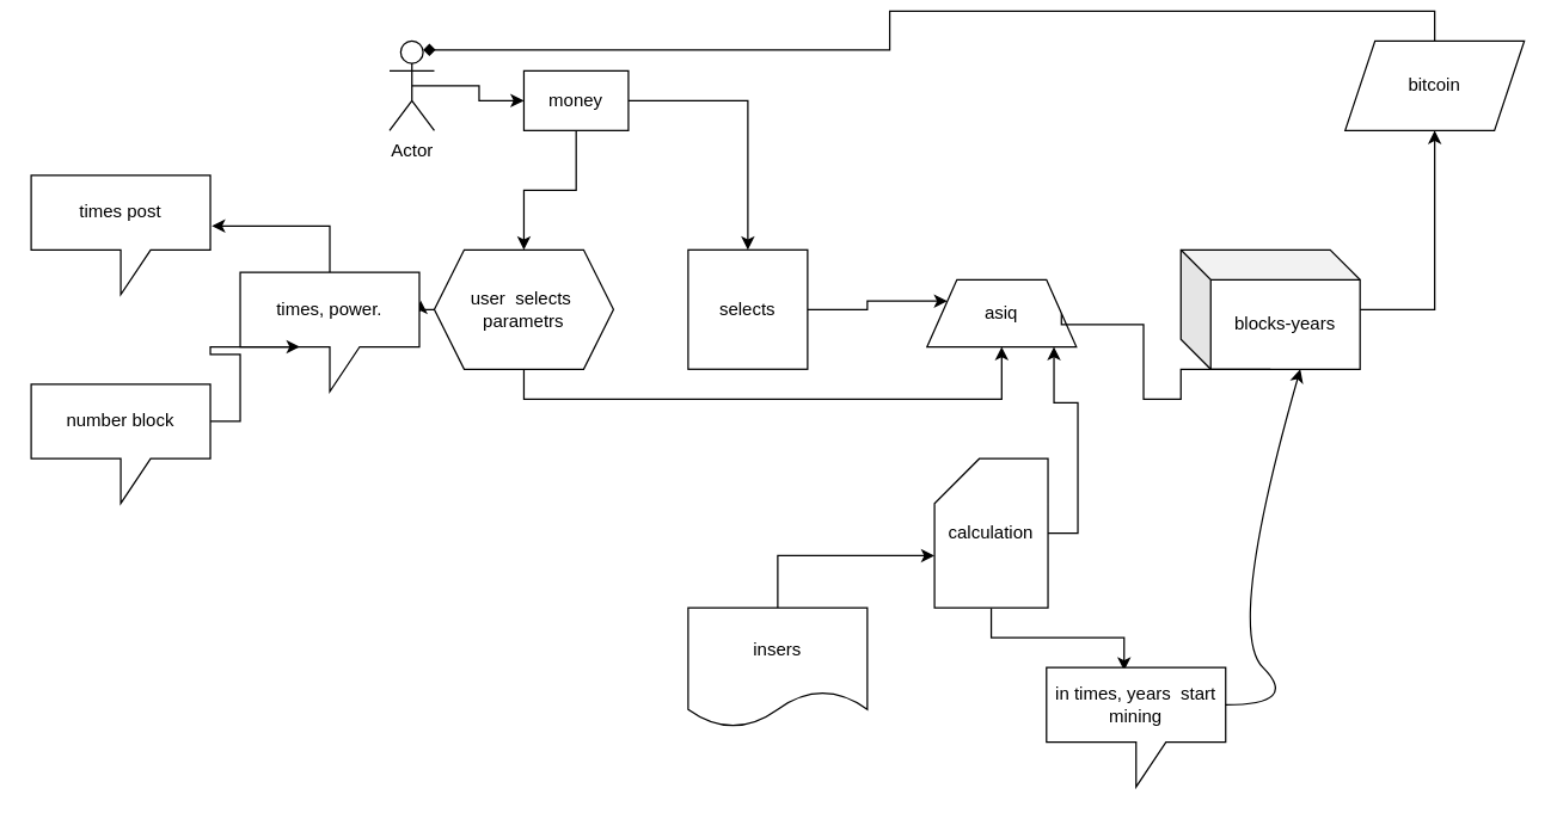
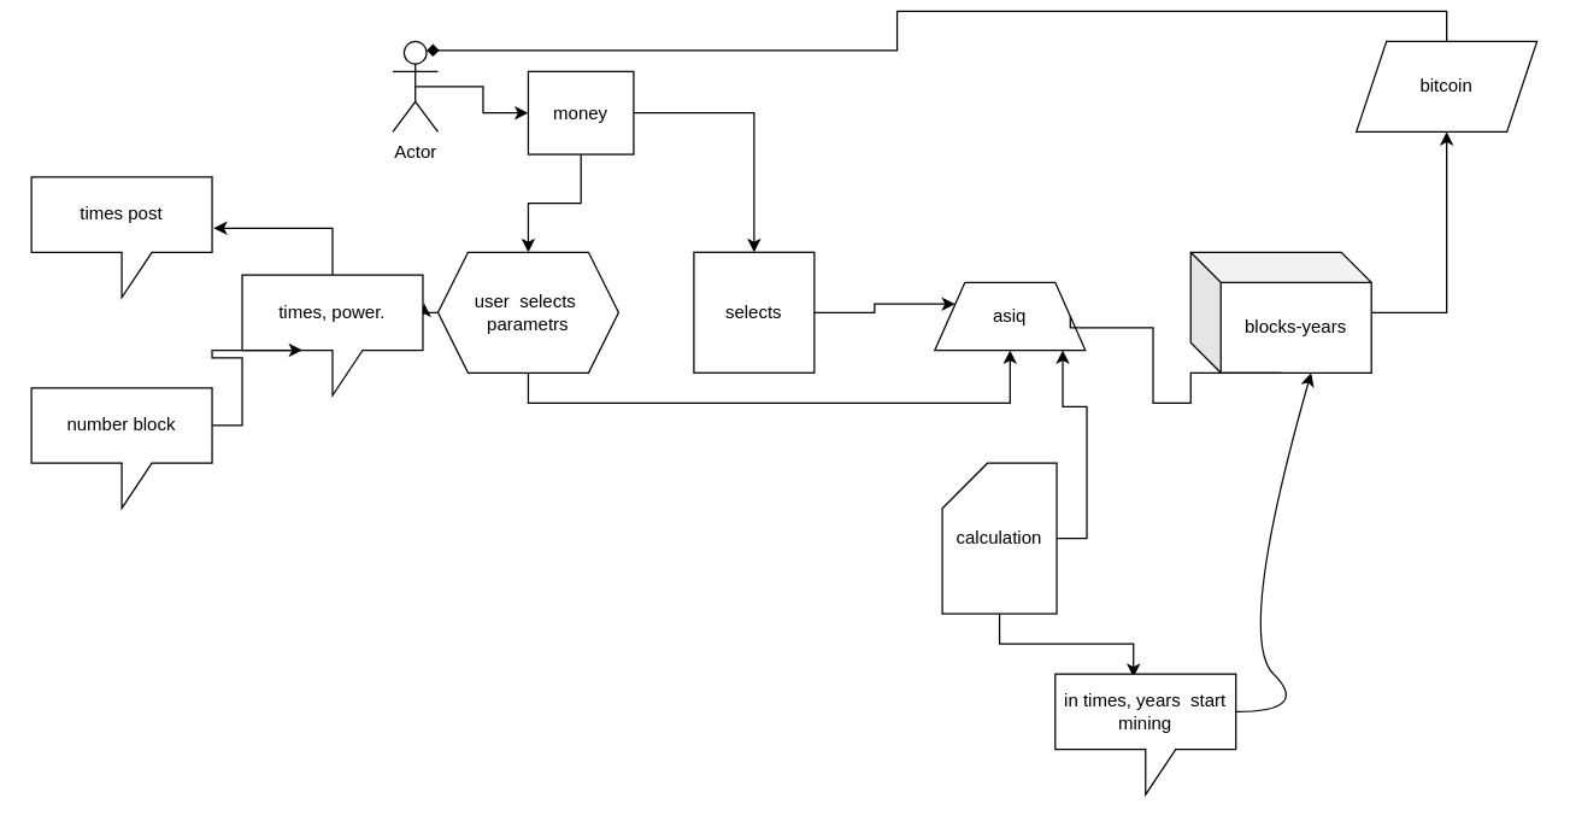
  <mxCell id="0" />
  <mxCell id="1" parent="0" />
  <mxCell id="2" style="edgeStyle=orthogonalEdgeStyle;rounded=0;orthogonalLoop=1;jettySize=auto;html=1;exitX=0.5;exitY=0.5;exitDx=0;exitDy=0;exitPerimeter=0;" parent="1" source="3" target="6" edge="1"><mxGeometry relative="1" as="geometry"><mxPoint x="340" y="50" as="targetPoint" /></mxGeometry></mxCell>
  <mxCell id="3" value="Actor" style="shape=umlActor;verticalLabelPosition=bottom;verticalAlign=top;html=1;outlineConnect=0;" parent="1" vertex="1"><mxGeometry x="260" y="20" width="30" height="60" as="geometry" /></mxCell>
  <mxCell id="4" style="edgeStyle=orthogonalEdgeStyle;rounded=0;orthogonalLoop=1;jettySize=auto;html=1;exitX=1;exitY=0.5;exitDx=0;exitDy=0;entryX=0.5;entryY=0;entryDx=0;entryDy=0;" parent="1" source="6" target="8" edge="1"><mxGeometry relative="1" as="geometry" /></mxCell>
  <mxCell id="5" style="edgeStyle=orthogonalEdgeStyle;rounded=0;orthogonalLoop=1;jettySize=auto;html=1;exitX=0.5;exitY=1;exitDx=0;exitDy=0;entryX=0.5;entryY=0;entryDx=0;entryDy=0;" parent="1" source="6" target="18" edge="1"><mxGeometry relative="1" as="geometry" /></mxCell>
- <mxCell id="6" value="money" style="rounded=0;whiteSpace=wrap;html=1;" parent="1" vertex="1"><mxGeometry x="350" y="40" width="70" height="40" as="geometry" /></mxCell>
+ <mxCell id="6" value="money" style="rounded=0;whiteSpace=wrap;html=1;" parent="1" vertex="1"><mxGeometry x="350" y="40" width="70" height="55" as="geometry" /></mxCell>
  <mxCell id="7" style="edgeStyle=orthogonalEdgeStyle;rounded=0;orthogonalLoop=1;jettySize=auto;html=1;exitX=1;exitY=0.5;exitDx=0;exitDy=0;entryX=0;entryY=0.25;entryDx=0;entryDy=0;" parent="1" source="8" target="13" edge="1"><mxGeometry relative="1" as="geometry" /></mxCell>
  <mxCell id="8" value="selects" style="whiteSpace=wrap;html=1;aspect=fixed;" parent="1" vertex="1"><mxGeometry x="460" y="160" width="80" height="80" as="geometry" /></mxCell>
  <mxCell id="9" style="edgeStyle=orthogonalEdgeStyle;rounded=0;orthogonalLoop=1;jettySize=auto;html=1;exitX=0.5;exitY=0;exitDx=0;exitDy=0;entryX=0.75;entryY=0.1;entryDx=0;entryDy=0;entryPerimeter=0;endArrow=diamond;" parent="1" source="10" target="3" edge="1"><mxGeometry relative="1" as="geometry" /></mxCell>
  <mxCell id="10" value="bitcoin" style="shape=parallelogram;perimeter=parallelogramPerimeter;whiteSpace=wrap;html=1;fixedSize=1;" parent="1" vertex="1"><mxGeometry x="900" y="20" width="120" height="60" as="geometry" /></mxCell>
  <mxCell id="11" style="edgeStyle=orthogonalEdgeStyle;rounded=0;orthogonalLoop=1;jettySize=auto;html=1;exitX=0.5;exitY=1;exitDx=0;exitDy=0;" parent="1" source="8" target="8" edge="1"><mxGeometry relative="1" as="geometry" /></mxCell>
  <mxCell id="12" style="edgeStyle=orthogonalEdgeStyle;rounded=0;orthogonalLoop=1;jettySize=auto;html=1;exitX=1;exitY=0.5;exitDx=0;exitDy=0;entryX=0.5;entryY=1;entryDx=0;entryDy=0;startArrow=none;" parent="1" source="14" target="10" edge="1"><mxGeometry relative="1" as="geometry" /></mxCell>
  <mxCell id="13" value="asiq" style="shape=trapezoid;perimeter=trapezoidPerimeter;whiteSpace=wrap;html=1;fixedSize=1;" parent="1" vertex="1"><mxGeometry x="620" y="180" width="100" height="45" as="geometry" /></mxCell>
  <mxCell id="14" value="blocks-years" style="shape=cube;whiteSpace=wrap;html=1;boundedLbl=1;backgroundOutline=1;darkOpacity=0.05;darkOpacity2=0.1;" parent="1" vertex="1"><mxGeometry x="790" y="160" width="120" height="80" as="geometry" /></mxCell>
  <mxCell id="15" value="" style="edgeStyle=orthogonalEdgeStyle;rounded=0;orthogonalLoop=1;jettySize=auto;html=1;exitX=1;exitY=0.5;exitDx=0;exitDy=0;entryX=0.5;entryY=1;entryDx=0;entryDy=0;endArrow=none;" parent="1" source="13" target="14" edge="1"><mxGeometry relative="1" as="geometry"><mxPoint x="730" y="210" as="sourcePoint" /><mxPoint x="960" y="80" as="targetPoint" /><Array as="points"><mxPoint x="765" y="210" /><mxPoint x="765" y="260" /><mxPoint x="790" y="260" /><mxPoint x="790" y="240" /></Array></mxGeometry></mxCell>
  <mxCell id="16" style="edgeStyle=orthogonalEdgeStyle;rounded=0;orthogonalLoop=1;jettySize=auto;html=1;exitX=0;exitY=0.5;exitDx=0;exitDy=0;entryX=1.008;entryY=0.238;entryDx=0;entryDy=0;entryPerimeter=0;" parent="1" source="18" target="20" edge="1"><mxGeometry relative="1" as="geometry" /></mxCell>
  <mxCell id="17" style="edgeStyle=orthogonalEdgeStyle;rounded=0;orthogonalLoop=1;jettySize=auto;html=1;exitX=0.5;exitY=1;exitDx=0;exitDy=0;entryX=0.5;entryY=1;entryDx=0;entryDy=0;" parent="1" source="18" target="13" edge="1"><mxGeometry relative="1" as="geometry" /></mxCell>
  <mxCell id="18" value="user&amp;nbsp; selects&amp;nbsp;&lt;br&gt;parametrs" style="shape=hexagon;perimeter=hexagonPerimeter2;whiteSpace=wrap;html=1;fixedSize=1;" parent="1" vertex="1"><mxGeometry x="290" y="160" width="120" height="80" as="geometry" /></mxCell>
  <mxCell id="19" style="edgeStyle=orthogonalEdgeStyle;rounded=0;orthogonalLoop=1;jettySize=auto;html=1;exitX=0.5;exitY=0;exitDx=0;exitDy=0;exitPerimeter=0;entryX=1.008;entryY=0.425;entryDx=0;entryDy=0;entryPerimeter=0;" parent="1" source="20" target="26" edge="1"><mxGeometry relative="1" as="geometry" /></mxCell>
  <mxCell id="20" value="times, power." style="shape=callout;whiteSpace=wrap;html=1;perimeter=calloutPerimeter;" parent="1" vertex="1"><mxGeometry x="160" y="175" width="120" height="80" as="geometry" /></mxCell>
  <mxCell id="21" style="edgeStyle=orthogonalEdgeStyle;rounded=0;orthogonalLoop=1;jettySize=auto;html=1;entryX=0.433;entryY=0.025;entryDx=0;entryDy=0;entryPerimeter=0;" parent="1" source="23" target="24" edge="1"><mxGeometry relative="1" as="geometry" /></mxCell>
  <mxCell id="22" style="edgeStyle=orthogonalEdgeStyle;rounded=0;orthogonalLoop=1;jettySize=auto;html=1;exitX=1;exitY=0.5;exitDx=0;exitDy=0;exitPerimeter=0;entryX=0.85;entryY=1;entryDx=0;entryDy=0;entryPerimeter=0;" parent="1" source="23" target="13" edge="1"><mxGeometry relative="1" as="geometry" /></mxCell>
  <mxCell id="23" value="calculation" style="shape=card;whiteSpace=wrap;html=1;" parent="1" vertex="1"><mxGeometry x="625" y="300" width="76" height="100" as="geometry" /></mxCell>
  <mxCell id="24" value="in times, years&amp;nbsp; start mining" style="shape=callout;whiteSpace=wrap;html=1;perimeter=calloutPerimeter;" parent="1" vertex="1"><mxGeometry x="700" y="440" width="120" height="80" as="geometry" /></mxCell>
  <mxCell id="25" value="" style="curved=1;endArrow=classic;html=1;rounded=0;" parent="1" edge="1"><mxGeometry width="50" height="50" relative="1" as="geometry"><mxPoint x="820" y="465" as="sourcePoint" /><mxPoint x="870" y="240" as="targetPoint" /><Array as="points"><mxPoint x="870" y="465" /><mxPoint x="820" y="415" /></Array></mxGeometry></mxCell>
  <mxCell id="26" value="times post" style="shape=callout;whiteSpace=wrap;html=1;perimeter=calloutPerimeter;" parent="1" vertex="1"><mxGeometry x="20" y="110" width="120" height="80" as="geometry" /></mxCell>
- <mxCell id="27" style="edgeStyle=orthogonalEdgeStyle;rounded=0;orthogonalLoop=1;jettySize=auto;html=1;exitX=0.5;exitY=0;exitDx=0;exitDy=0;entryX=0;entryY=0;entryDx=0;entryDy=65;entryPerimeter=0;" parent="1" source="28" target="23" edge="1"><mxGeometry relative="1" as="geometry" /></mxCell>
- <mxCell id="28" value="insers" style="shape=document;whiteSpace=wrap;html=1;boundedLbl=1;" parent="1" vertex="1"><mxGeometry x="460" y="400" width="120" height="80" as="geometry" /></mxCell>
  <mxCell id="29" style="edgeStyle=orthogonalEdgeStyle;rounded=0;orthogonalLoop=1;jettySize=auto;html=1;exitX=0;exitY=0;exitDx=120;exitDy=25;exitPerimeter=0;entryX=0.333;entryY=0.625;entryDx=0;entryDy=0;entryPerimeter=0;" edge="1" parent="1" source="30" target="20"><mxGeometry relative="1" as="geometry" /></mxCell>
  <mxCell id="30" value="number block" style="shape=callout;whiteSpace=wrap;html=1;perimeter=calloutPerimeter;" vertex="1" parent="1"><mxGeometry x="20" y="250" width="120" height="80" as="geometry" /></mxCell>
